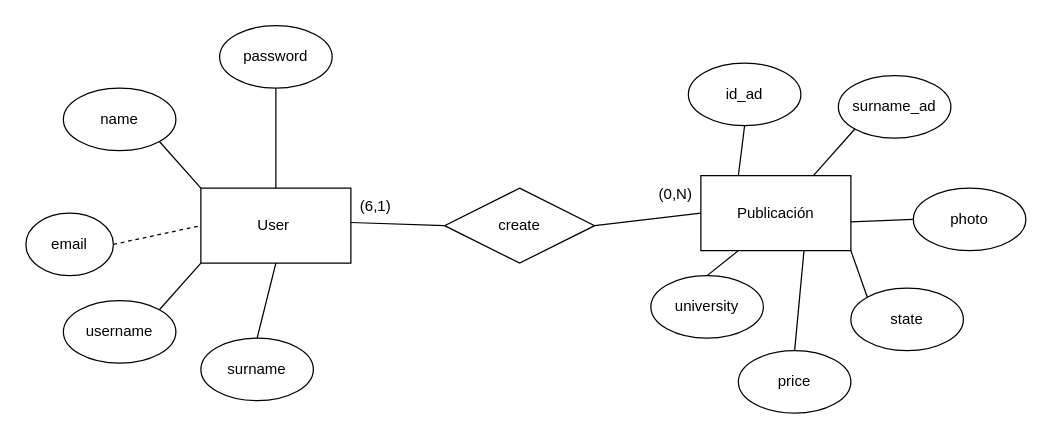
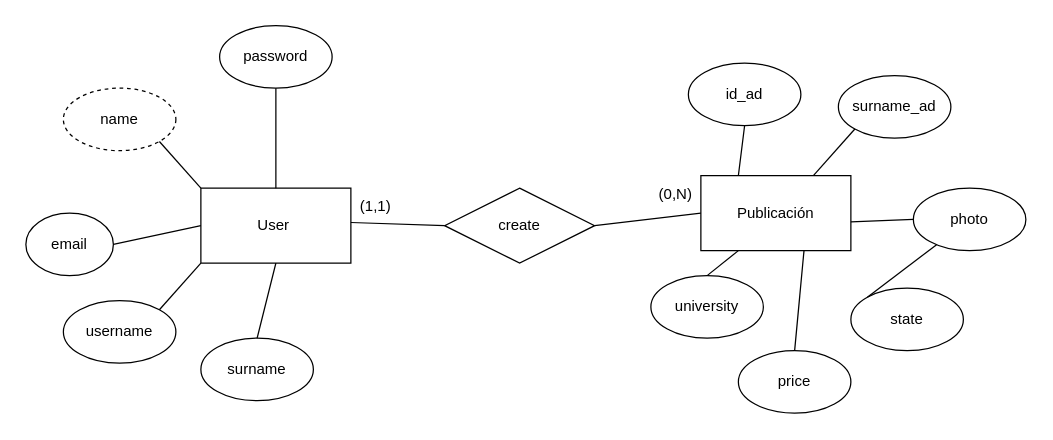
  <mxCell id="0" />
  <mxCell id="1" parent="0" />
  <mxCell id="2" value="User&amp;nbsp;" style="rounded=0;whiteSpace=wrap;html=1;" vertex="1" parent="1"><mxGeometry x="160" y="150" width="120" height="60" as="geometry" /></mxCell>
  <mxCell id="3" value="create" style="rhombus;whiteSpace=wrap;html=1;" vertex="1" parent="1"><mxGeometry x="355" y="150" width="120" height="60" as="geometry" /></mxCell>
- <mxCell id="4" value="name" style="ellipse;whiteSpace=wrap;html=1;" vertex="1" parent="1"><mxGeometry x="50" y="70" width="90" height="50" as="geometry" /></mxCell>
+ <mxCell id="4" value="name" style="ellipse;whiteSpace=wrap;html=1;dashed=1;" vertex="1" parent="1"><mxGeometry x="50" y="70" width="90" height="50" as="geometry" /></mxCell>
  <mxCell id="5" value="Publicación" style="rounded=0;whiteSpace=wrap;html=1;" vertex="1" parent="1"><mxGeometry x="560" y="140" width="120" height="60" as="geometry" /></mxCell>
  <mxCell id="6" value="username" style="ellipse;whiteSpace=wrap;html=1;" vertex="1" parent="1"><mxGeometry x="50" y="240" width="90" height="50" as="geometry" /></mxCell>
  <mxCell id="7" value="password" style="ellipse;whiteSpace=wrap;html=1;" vertex="1" parent="1"><mxGeometry x="175" y="20" width="90" height="50" as="geometry" /></mxCell>
  <mxCell id="8" value="email" style="ellipse;whiteSpace=wrap;html=1;" vertex="1" parent="1"><mxGeometry x="20" y="170" width="70" height="50" as="geometry" /></mxCell>
  <mxCell id="9" value="surname" style="ellipse;whiteSpace=wrap;html=1;" vertex="1" parent="1"><mxGeometry x="160" y="270" width="90" height="50" as="geometry" /></mxCell>
  <mxCell id="10" value="" style="endArrow=none;html=1;rounded=0;exitX=1;exitY=1;exitDx=0;exitDy=0;entryX=0;entryY=0;entryDx=0;entryDy=0;" edge="1" parent="1" source="4" target="2"><mxGeometry width="50" height="50" relative="1" as="geometry"><mxPoint x="390" y="330" as="sourcePoint" /><mxPoint x="440" y="280" as="targetPoint" /></mxGeometry></mxCell>
  <mxCell id="11" value="" style="endArrow=none;html=1;rounded=0;exitX=0.5;exitY=1;exitDx=0;exitDy=0;" edge="1" parent="1" source="7" target="2"><mxGeometry width="50" height="50" relative="1" as="geometry"><mxPoint x="137" y="123" as="sourcePoint" /><mxPoint x="170" y="160" as="targetPoint" /></mxGeometry></mxCell>
- <mxCell id="12" value="" style="endArrow=none;html=1;rounded=0;exitX=1;exitY=0.5;exitDx=0;exitDy=0;entryX=0;entryY=0.5;entryDx=0;entryDy=0;dashed=1;" edge="1" parent="1" source="8" target="2"><mxGeometry width="50" height="50" relative="1" as="geometry"><mxPoint x="137" y="123" as="sourcePoint" /><mxPoint x="170" y="160" as="targetPoint" /></mxGeometry></mxCell>
+ <mxCell id="12" value="" style="endArrow=none;html=1;rounded=0;exitX=1;exitY=0.5;exitDx=0;exitDy=0;entryX=0;entryY=0.5;entryDx=0;entryDy=0;" edge="1" parent="1" source="8" target="2"><mxGeometry width="50" height="50" relative="1" as="geometry"><mxPoint x="137" y="123" as="sourcePoint" /><mxPoint x="170" y="160" as="targetPoint" /></mxGeometry></mxCell>
  <mxCell id="13" value="photo" style="ellipse;whiteSpace=wrap;html=1;" vertex="1" parent="1"><mxGeometry x="730" y="150" width="90" height="50" as="geometry" /></mxCell>
  <mxCell id="14" value="surname_ad" style="ellipse;whiteSpace=wrap;html=1;" vertex="1" parent="1"><mxGeometry x="670" y="60" width="90" height="50" as="geometry" /></mxCell>
  <mxCell id="15" value="price" style="ellipse;whiteSpace=wrap;html=1;" vertex="1" parent="1"><mxGeometry x="590" y="280" width="90" height="50" as="geometry" /></mxCell>
  <mxCell id="16" value="state" style="ellipse;whiteSpace=wrap;html=1;" vertex="1" parent="1"><mxGeometry x="680" y="230" width="90" height="50" as="geometry" /></mxCell>
  <mxCell id="17" value="id_ad" style="ellipse;whiteSpace=wrap;html=1;" vertex="1" parent="1"><mxGeometry x="550" y="50" width="90" height="50" as="geometry" /></mxCell>
  <mxCell id="18" value="university" style="ellipse;whiteSpace=wrap;html=1;" vertex="1" parent="1"><mxGeometry x="520" y="220" width="90" height="50" as="geometry" /></mxCell>
  <mxCell id="19" value="" style="endArrow=none;html=1;rounded=0;exitX=1;exitY=0.5;exitDx=0;exitDy=0;entryX=0;entryY=0.5;entryDx=0;entryDy=0;" edge="1" parent="1" target="3"><mxGeometry width="50" height="50" relative="1" as="geometry"><mxPoint x="280" y="177.5" as="sourcePoint" /><mxPoint x="350" y="162.5" as="targetPoint" /></mxGeometry></mxCell>
  <mxCell id="20" value="" style="endArrow=none;html=1;rounded=0;entryX=0;entryY=0.5;entryDx=0;entryDy=0;" edge="1" parent="1" target="5"><mxGeometry width="50" height="50" relative="1" as="geometry"><mxPoint x="475" y="180" as="sourcePoint" /><mxPoint x="550" y="181.25" as="targetPoint" /></mxGeometry></mxCell>
  <mxCell id="21" value="" style="endArrow=none;html=1;rounded=0;entryX=0.5;entryY=1;entryDx=0;entryDy=0;" edge="1" parent="1" target="17"><mxGeometry width="50" height="50" relative="1" as="geometry"><mxPoint x="590" y="140" as="sourcePoint" /><mxPoint x="640" y="90" as="targetPoint" /></mxGeometry></mxCell>
  <mxCell id="22" value="" style="endArrow=none;html=1;rounded=0;entryX=0;entryY=1;entryDx=0;entryDy=0;exitX=0.75;exitY=0;exitDx=0;exitDy=0;" edge="1" parent="1" source="5" target="14"><mxGeometry width="50" height="50" relative="1" as="geometry"><mxPoint x="600" y="150" as="sourcePoint" /><mxPoint x="605" y="110" as="targetPoint" /></mxGeometry></mxCell>
  <mxCell id="23" value="" style="endArrow=none;html=1;rounded=0;entryX=0;entryY=0.5;entryDx=0;entryDy=0;exitX=0.75;exitY=0;exitDx=0;exitDy=0;" edge="1" parent="1" target="13"><mxGeometry width="50" height="50" relative="1" as="geometry"><mxPoint x="680" y="177" as="sourcePoint" /><mxPoint x="713" y="140" as="targetPoint" /></mxGeometry></mxCell>
  <mxCell id="24" value="(0,N)" style="text;html=1;strokeColor=none;fillColor=none;align=center;verticalAlign=middle;whiteSpace=wrap;rounded=0;" vertex="1" parent="1"><mxGeometry x="510" y="140" width="60" height="30" as="geometry" /></mxCell>
- <mxCell id="25" value="(6,1)" style="text;html=1;strokeColor=none;fillColor=none;align=center;verticalAlign=middle;whiteSpace=wrap;rounded=0;" vertex="1" parent="1"><mxGeometry x="270" y="150" width="60" height="30" as="geometry" /></mxCell>
+ <mxCell id="25" value="(1,1)" style="text;html=1;strokeColor=none;fillColor=none;align=center;verticalAlign=middle;whiteSpace=wrap;rounded=0;" vertex="1" parent="1"><mxGeometry x="270" y="150" width="60" height="30" as="geometry" /></mxCell>
  <mxCell id="26" value="" style="endArrow=none;html=1;rounded=0;exitX=1;exitY=0;exitDx=0;exitDy=0;entryX=0;entryY=1;entryDx=0;entryDy=0;" edge="1" parent="1" source="6" target="2"><mxGeometry width="50" height="50" relative="1" as="geometry"><mxPoint x="100" y="205" as="sourcePoint" /><mxPoint x="170" y="190" as="targetPoint" /></mxGeometry></mxCell>
  <mxCell id="27" value="" style="endArrow=none;html=1;rounded=0;exitX=0.5;exitY=0;exitDx=0;exitDy=0;entryX=0.5;entryY=1;entryDx=0;entryDy=0;" edge="1" parent="1" source="9" target="2"><mxGeometry width="50" height="50" relative="1" as="geometry"><mxPoint x="137" y="257" as="sourcePoint" /><mxPoint x="170" y="220" as="targetPoint" /></mxGeometry></mxCell>
  <mxCell id="28" value="" style="endArrow=none;html=1;rounded=0;entryX=0.25;entryY=1;entryDx=0;entryDy=0;exitX=0.5;exitY=0;exitDx=0;exitDy=0;" edge="1" parent="1" source="18" target="5"><mxGeometry width="50" height="50" relative="1" as="geometry"><mxPoint x="600" y="150" as="sourcePoint" /><mxPoint x="605" y="110" as="targetPoint" /></mxGeometry></mxCell>
- <mxCell id="29" value="" style="endArrow=none;html=1;rounded=0;exitX=0;exitY=0;exitDx=0;exitDy=0;entryX=1;entryY=1;entryDx=0;entryDy=0;" edge="1" parent="1" source="16" target="5"><mxGeometry width="50" height="50" relative="1" as="geometry"><mxPoint x="215" y="280" as="sourcePoint" /><mxPoint x="230" y="220" as="targetPoint" /></mxGeometry></mxCell>
+ <mxCell id="29" value="" style="endArrow=none;html=1;rounded=0;exitX=0;exitY=0;exitDx=0;exitDy=0;" edge="1" parent="1" source="16" target="13"><mxGeometry width="50" height="50" relative="1" as="geometry"><mxPoint x="215" y="280" as="sourcePoint" /><mxPoint x="230" y="220" as="targetPoint" /></mxGeometry></mxCell>
  <mxCell id="30" value="" style="endArrow=none;html=1;rounded=0;exitX=0.5;exitY=0;exitDx=0;exitDy=0;entryX=0.5;entryY=1;entryDx=0;entryDy=0;" edge="1" parent="1" source="15"><mxGeometry width="50" height="50" relative="1" as="geometry"><mxPoint x="627.5" y="260" as="sourcePoint" /><mxPoint x="642.5" y="200" as="targetPoint" /></mxGeometry></mxCell>
